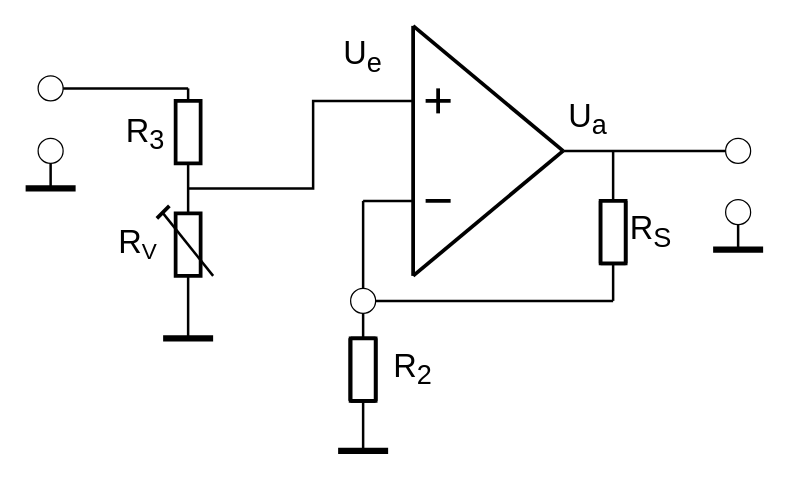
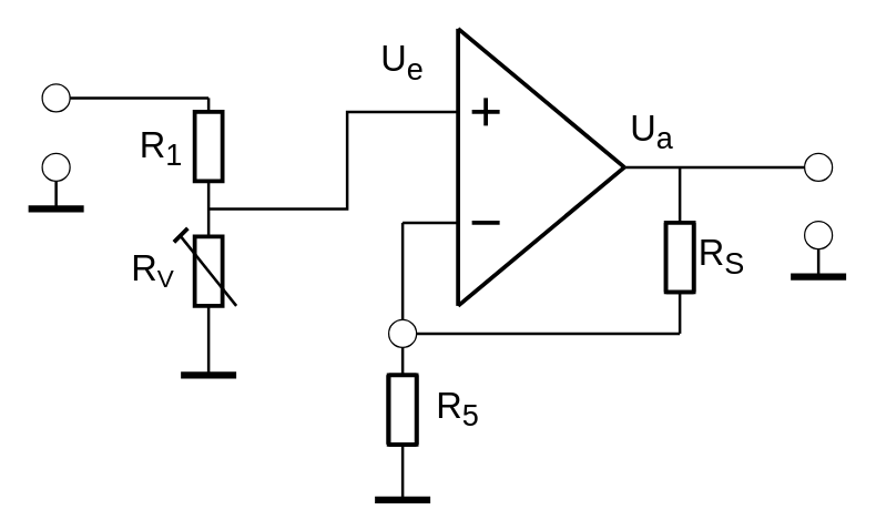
  <mxCell id="0" />
  <mxCell id="1" parent="0" />
  <mxCell id="2" value="" style="endArrow=none;html=1;rounded=0;strokeColor=#000000;strokeWidth=3;" parent="1" edge="1"><mxGeometry width="50" height="50" relative="1" as="geometry"><mxPoint x="330" y="220" as="sourcePoint" /><mxPoint x="330" y="20" as="targetPoint" /></mxGeometry></mxCell>
  <mxCell id="3" value="" style="endArrow=none;html=1;rounded=0;strokeColor=#000000;strokeWidth=3;" parent="1" edge="1"><mxGeometry width="50" height="50" relative="1" as="geometry"><mxPoint x="330" y="220" as="sourcePoint" /><mxPoint x="450" y="120" as="targetPoint" /></mxGeometry></mxCell>
  <mxCell id="4" value="" style="endArrow=none;html=1;rounded=0;strokeColor=#000000;strokeWidth=3;" parent="1" edge="1"><mxGeometry width="50" height="50" relative="1" as="geometry"><mxPoint x="330" y="20" as="sourcePoint" /><mxPoint x="450" y="120" as="targetPoint" /></mxGeometry></mxCell>
  <mxCell id="5" value="" style="endArrow=none;html=1;rounded=0;strokeColor=#000000;strokeWidth=3;" parent="1" edge="1"><mxGeometry width="50" height="50" relative="1" as="geometry"><mxPoint x="340" y="160" as="sourcePoint" /><mxPoint x="360" y="160" as="targetPoint" /></mxGeometry></mxCell>
  <mxCell id="6" value="" style="endArrow=none;html=1;rounded=0;strokeColor=#000000;strokeWidth=3;" parent="1" edge="1"><mxGeometry width="50" height="50" relative="1" as="geometry"><mxPoint x="340" y="80" as="sourcePoint" /><mxPoint x="360" y="80" as="targetPoint" /></mxGeometry></mxCell>
  <mxCell id="7" value="" style="endArrow=none;html=1;rounded=0;strokeColor=#000000;strokeWidth=3;" parent="1" edge="1"><mxGeometry width="50" height="50" relative="1" as="geometry"><mxPoint x="350" y="90" as="sourcePoint" /><mxPoint x="350" y="70" as="targetPoint" /></mxGeometry></mxCell>
  <mxCell id="8" value="" style="ellipse;whiteSpace=wrap;html=1;" parent="1" vertex="1"><mxGeometry x="30" y="60" width="20" height="20" as="geometry" /></mxCell>
  <mxCell id="9" value="" style="ellipse;whiteSpace=wrap;html=1;" parent="1" vertex="1"><mxGeometry x="30" y="110" width="20" height="20" as="geometry" /></mxCell>
  <mxCell id="10" value="" style="endArrow=none;html=1;rounded=0;strokeColor=#000000;strokeWidth=2;exitX=0.5;exitY=1;exitDx=0;exitDy=0;" parent="1" source="9" edge="1"><mxGeometry width="50" height="50" relative="1" as="geometry"><mxPoint x="50" y="80" as="sourcePoint" /><mxPoint x="40" y="150" as="targetPoint" /></mxGeometry></mxCell>
  <mxCell id="11" value="" style="endArrow=none;html=1;rounded=0;strokeColor=#000000;strokeWidth=5;" parent="1" edge="1"><mxGeometry width="50" height="50" relative="1" as="geometry"><mxPoint x="60" y="150" as="sourcePoint" /><mxPoint x="20" y="150" as="targetPoint" /></mxGeometry></mxCell>
  <mxCell id="12" value="" style="endArrow=none;html=1;rounded=0;strokeColor=#000000;strokeWidth=2;" parent="1" edge="1"><mxGeometry width="50" height="50" relative="1" as="geometry"><mxPoint x="290" y="160" as="sourcePoint" /><mxPoint x="330" y="160" as="targetPoint" /></mxGeometry></mxCell>
  <mxCell id="13" value="" style="endArrow=none;html=1;rounded=0;strokeColor=#000000;strokeWidth=2;" parent="1" target="14" edge="1"><mxGeometry width="50" height="50" relative="1" as="geometry"><mxPoint x="290" y="160" as="sourcePoint" /><mxPoint x="290" y="280" as="targetPoint" /></mxGeometry></mxCell>
  <mxCell id="14" value="" style="ellipse;whiteSpace=wrap;html=1;" parent="1" vertex="1"><mxGeometry x="280" y="230" width="20" height="20" as="geometry" /></mxCell>
  <mxCell id="15" value="" style="endArrow=none;html=1;rounded=0;strokeColor=#000000;strokeWidth=2;exitX=0.5;exitY=1;exitDx=0;exitDy=0;" parent="1" source="14" edge="1"><mxGeometry width="50" height="50" relative="1" as="geometry"><mxPoint x="250" y="270" as="sourcePoint" /><mxPoint x="290" y="270" as="targetPoint" /></mxGeometry></mxCell>
  <mxCell id="16" value="" style="endArrow=none;html=1;rounded=0;strokeColor=#000000;strokeWidth=5;" parent="1" edge="1"><mxGeometry width="50" height="50" relative="1" as="geometry"><mxPoint x="310" y="360" as="sourcePoint" /><mxPoint x="270" y="360" as="targetPoint" /></mxGeometry></mxCell>
  <mxCell id="17" value="" style="endArrow=none;html=1;rounded=0;strokeColor=#000000;strokeWidth=2;entryX=1;entryY=0.5;entryDx=0;entryDy=0;" parent="1" target="14" edge="1"><mxGeometry width="50" height="50" relative="1" as="geometry"><mxPoint x="490" y="240" as="sourcePoint" /><mxPoint x="300" y="280" as="targetPoint" /><Array as="points"><mxPoint x="330" y="240" /></Array></mxGeometry></mxCell>
  <mxCell id="18" value="" style="endArrow=none;html=1;rounded=0;strokeColor=#000000;strokeWidth=3;" parent="1" edge="1"><mxGeometry width="50" height="50" relative="1" as="geometry"><mxPoint x="300" y="270" as="sourcePoint" /><mxPoint x="280" y="270" as="targetPoint" /></mxGeometry></mxCell>
  <mxCell id="19" value="" style="endArrow=none;html=1;rounded=0;strokeColor=#000000;strokeWidth=3;" parent="1" edge="1"><mxGeometry width="50" height="50" relative="1" as="geometry"><mxPoint x="300" y="320" as="sourcePoint" /><mxPoint x="280" y="320" as="targetPoint" /></mxGeometry></mxCell>
  <mxCell id="20" value="" style="endArrow=none;html=1;rounded=0;strokeColor=#000000;strokeWidth=3;" parent="1" edge="1"><mxGeometry width="50" height="50" relative="1" as="geometry"><mxPoint x="300" y="270" as="sourcePoint" /><mxPoint x="300" y="320" as="targetPoint" /></mxGeometry></mxCell>
  <mxCell id="21" value="" style="endArrow=none;html=1;rounded=0;strokeColor=#000000;strokeWidth=3;" parent="1" edge="1"><mxGeometry width="50" height="50" relative="1" as="geometry"><mxPoint x="280" y="270" as="sourcePoint" /><mxPoint x="280" y="320" as="targetPoint" /></mxGeometry></mxCell>
  <mxCell id="22" value="" style="endArrow=none;html=1;rounded=0;strokeColor=#000000;strokeWidth=2;" parent="1" edge="1"><mxGeometry width="50" height="50" relative="1" as="geometry"><mxPoint x="290" y="360" as="sourcePoint" /><mxPoint x="290" y="320" as="targetPoint" /></mxGeometry></mxCell>
  <mxCell id="23" value="" style="endArrow=none;html=1;rounded=0;strokeColor=#000000;strokeWidth=3;" parent="1" edge="1"><mxGeometry width="50" height="50" relative="1" as="geometry"><mxPoint x="500" y="160" as="sourcePoint" /><mxPoint x="480" y="160" as="targetPoint" /></mxGeometry></mxCell>
  <mxCell id="24" value="" style="endArrow=none;html=1;rounded=0;strokeColor=#000000;strokeWidth=3;" parent="1" edge="1"><mxGeometry width="50" height="50" relative="1" as="geometry"><mxPoint x="500" y="210" as="sourcePoint" /><mxPoint x="480" y="210" as="targetPoint" /></mxGeometry></mxCell>
  <mxCell id="25" value="" style="endArrow=none;html=1;rounded=0;strokeColor=#000000;strokeWidth=3;" parent="1" edge="1"><mxGeometry width="50" height="50" relative="1" as="geometry"><mxPoint x="500" y="160" as="sourcePoint" /><mxPoint x="500" y="210" as="targetPoint" /></mxGeometry></mxCell>
  <mxCell id="26" value="" style="endArrow=none;html=1;rounded=0;strokeColor=#000000;strokeWidth=3;" parent="1" edge="1"><mxGeometry width="50" height="50" relative="1" as="geometry"><mxPoint x="480" y="160" as="sourcePoint" /><mxPoint x="480" y="210" as="targetPoint" /></mxGeometry></mxCell>
  <mxCell id="27" value="" style="endArrow=none;html=1;rounded=0;strokeColor=#000000;strokeWidth=2;" parent="1" edge="1"><mxGeometry width="50" height="50" relative="1" as="geometry"><mxPoint x="490" y="240" as="sourcePoint" /><mxPoint x="490" y="210" as="targetPoint" /><Array as="points" /></mxGeometry></mxCell>
  <mxCell id="28" value="" style="endArrow=none;html=1;rounded=0;strokeColor=#000000;strokeWidth=2;" parent="1" edge="1"><mxGeometry width="50" height="50" relative="1" as="geometry"><mxPoint x="490" y="160" as="sourcePoint" /><mxPoint x="490" y="120" as="targetPoint" /><Array as="points" /></mxGeometry></mxCell>
  <mxCell id="29" value="&lt;font color=&quot;#000000&quot; style=&quot;font-size: 26px;&quot;&gt;U&lt;sub&gt;e&lt;/sub&gt;&lt;/font&gt;" style="text;html=1;strokeColor=none;fillColor=none;align=center;verticalAlign=middle;whiteSpace=wrap;rounded=0;" parent="1" vertex="1"><mxGeometry x="260" y="30" width="60" height="30" as="geometry" /></mxCell>
  <mxCell id="30" value="&lt;font color=&quot;#000000&quot;&gt;&lt;span style=&quot;font-size: 26px;&quot;&gt;R&lt;sub&gt;S&lt;/sub&gt;&lt;/span&gt;&lt;/font&gt;" style="text;html=1;strokeColor=none;fillColor=none;align=center;verticalAlign=middle;whiteSpace=wrap;rounded=0;" parent="1" vertex="1"><mxGeometry x="491" y="170" width="59" height="30" as="geometry" /></mxCell>
- <mxCell id="31" value="&lt;font color=&quot;#000000&quot;&gt;&lt;span style=&quot;font-size: 26px;&quot;&gt;R&lt;sub&gt;2&lt;/sub&gt;&lt;/span&gt;&lt;/font&gt;" style="text;html=1;strokeColor=none;fillColor=none;align=center;verticalAlign=middle;whiteSpace=wrap;rounded=0;" parent="1" vertex="1"><mxGeometry x="300" y="280" width="60" height="30" as="geometry" /></mxCell>
+ <mxCell id="31" value="&lt;font color=&quot;#000000&quot;&gt;&lt;span style=&quot;font-size: 26px;&quot;&gt;R&lt;sub&gt;5&lt;/sub&gt;&lt;/span&gt;&lt;/font&gt;" style="text;html=1;strokeColor=none;fillColor=none;align=center;verticalAlign=middle;whiteSpace=wrap;rounded=0;" parent="1" vertex="1"><mxGeometry x="300" y="280" width="60" height="30" as="geometry" /></mxCell>
  <mxCell id="32" value="" style="endArrow=none;html=1;rounded=0;strokeColor=#000000;strokeWidth=2;" parent="1" edge="1"><mxGeometry width="50" height="50" relative="1" as="geometry"><mxPoint x="590" y="120" as="sourcePoint" /><mxPoint x="450" y="120" as="targetPoint" /><Array as="points" /></mxGeometry></mxCell>
  <mxCell id="33" value="" style="endArrow=none;html=1;rounded=0;strokeColor=#000000;strokeWidth=3;" parent="1" edge="1"><mxGeometry width="50" height="50" relative="1" as="geometry"><mxPoint x="299.77" y="319.89" as="sourcePoint" /><mxPoint x="279.77" y="319.89" as="targetPoint" /></mxGeometry></mxCell>
  <mxCell id="34" value="" style="endArrow=none;html=1;rounded=0;strokeColor=#000000;strokeWidth=3;" parent="1" edge="1"><mxGeometry width="50" height="50" relative="1" as="geometry"><mxPoint x="299.77" y="269.89" as="sourcePoint" /><mxPoint x="299.77" y="319.89" as="targetPoint" /></mxGeometry></mxCell>
  <mxCell id="35" value="" style="endArrow=none;html=1;rounded=0;strokeColor=#000000;strokeWidth=3;" parent="1" edge="1"><mxGeometry width="50" height="50" relative="1" as="geometry"><mxPoint x="279.77" y="269.89" as="sourcePoint" /><mxPoint x="279.77" y="319.89" as="targetPoint" /></mxGeometry></mxCell>
  <mxCell id="36" value="&lt;font color=&quot;#000000&quot; style=&quot;font-size: 26px;&quot;&gt;U&lt;sub&gt;a&lt;/sub&gt;&lt;/font&gt;" style="text;html=1;strokeColor=none;fillColor=none;align=center;verticalAlign=middle;whiteSpace=wrap;rounded=0;" parent="1" vertex="1"><mxGeometry x="440" y="80" width="60" height="30" as="geometry" /></mxCell>
  <mxCell id="37" value="" style="ellipse;whiteSpace=wrap;html=1;" parent="1" vertex="1"><mxGeometry x="580" y="159" width="20" height="20" as="geometry" /></mxCell>
  <mxCell id="38" value="" style="endArrow=none;html=1;rounded=0;strokeColor=#000000;strokeWidth=2;exitX=0.5;exitY=1;exitDx=0;exitDy=0;" parent="1" source="37" edge="1"><mxGeometry width="50" height="50" relative="1" as="geometry"><mxPoint x="600" y="129" as="sourcePoint" /><mxPoint x="590" y="199" as="targetPoint" /></mxGeometry></mxCell>
  <mxCell id="39" value="" style="endArrow=none;html=1;rounded=0;strokeColor=#000000;strokeWidth=5;" parent="1" edge="1"><mxGeometry width="50" height="50" relative="1" as="geometry"><mxPoint x="610" y="199" as="sourcePoint" /><mxPoint x="570" y="199" as="targetPoint" /></mxGeometry></mxCell>
  <mxCell id="40" value="" style="ellipse;whiteSpace=wrap;html=1;" parent="1" vertex="1"><mxGeometry x="580" y="110" width="20" height="20" as="geometry" /></mxCell>
  <mxCell id="41" value="" style="rounded=0;whiteSpace=wrap;html=1;strokeWidth=3;" parent="1" vertex="1"><mxGeometry x="280" y="270" width="20" height="50" as="geometry" /></mxCell>
  <mxCell id="42" value="" style="endArrow=none;html=1;rounded=0;strokeColor=#000000;strokeWidth=2;" parent="1" edge="1"><mxGeometry width="50" height="50" relative="1" as="geometry"><mxPoint x="150" y="220" as="sourcePoint" /><mxPoint x="150" y="270" as="targetPoint" /></mxGeometry></mxCell>
  <mxCell id="43" value="" style="endArrow=none;html=1;rounded=0;strokeColor=#000000;strokeWidth=5;" parent="1" edge="1"><mxGeometry width="50" height="50" relative="1" as="geometry"><mxPoint x="170" y="270" as="sourcePoint" /><mxPoint x="130" y="270" as="targetPoint" /></mxGeometry></mxCell>
  <mxCell id="44" value="&lt;font color=&quot;#000000&quot;&gt;&lt;span style=&quot;font-size: 26px;&quot;&gt;R&lt;/span&gt;&lt;span style=&quot;font-size: 21.667px;&quot;&gt;&lt;sub&gt;V&lt;/sub&gt;&lt;/span&gt;&lt;/font&gt;" style="text;html=1;strokeColor=none;fillColor=none;align=center;verticalAlign=middle;whiteSpace=wrap;rounded=0;" parent="1" vertex="1"><mxGeometry x="80" y="180" width="60" height="30" as="geometry" /></mxCell>
  <mxCell id="45" value="" style="rounded=0;whiteSpace=wrap;html=1;strokeWidth=3;" vertex="1" parent="1"><mxGeometry x="480" y="160" width="20" height="50" as="geometry" /></mxCell>
  <mxCell id="46" value="" style="rounded=0;whiteSpace=wrap;html=1;strokeWidth=3;" vertex="1" parent="1"><mxGeometry x="140" y="80" width="20" height="50" as="geometry" /></mxCell>
  <mxCell id="47" value="" style="rounded=0;whiteSpace=wrap;html=1;strokeWidth=3;" vertex="1" parent="1"><mxGeometry x="140" y="170" width="20" height="50" as="geometry" /></mxCell>
  <mxCell id="48" value="" style="endArrow=none;html=1;rounded=0;strokeWidth=2;" edge="1" parent="1"><mxGeometry width="50" height="50" relative="1" as="geometry"><mxPoint x="170" y="220" as="sourcePoint" /><mxPoint x="130" y="170" as="targetPoint" /></mxGeometry></mxCell>
  <mxCell id="49" value="" style="endArrow=none;html=1;rounded=0;strokeWidth=3;" edge="1" parent="1"><mxGeometry width="50" height="50" relative="1" as="geometry"><mxPoint x="135" y="164" as="sourcePoint" /><mxPoint x="125" y="174" as="targetPoint" /></mxGeometry></mxCell>
  <mxCell id="50" value="" style="endArrow=none;html=1;rounded=0;strokeColor=#000000;strokeWidth=2;exitX=1;exitY=0.5;exitDx=0;exitDy=0;" edge="1" parent="1" source="8"><mxGeometry width="50" height="50" relative="1" as="geometry"><mxPoint x="300" y="170" as="sourcePoint" /><mxPoint x="150" y="70" as="targetPoint" /></mxGeometry></mxCell>
  <mxCell id="51" value="" style="endArrow=none;html=1;rounded=0;strokeColor=#000000;strokeWidth=2;exitX=0.5;exitY=0;exitDx=0;exitDy=0;entryX=0.5;entryY=1;entryDx=0;entryDy=0;" edge="1" parent="1" source="47" target="46"><mxGeometry width="50" height="50" relative="1" as="geometry"><mxPoint x="60" y="80" as="sourcePoint" /><mxPoint x="160" y="80" as="targetPoint" /><Array as="points"><mxPoint x="150" y="150" /></Array></mxGeometry></mxCell>
  <mxCell id="52" value="" style="endArrow=none;html=1;rounded=0;strokeColor=#000000;strokeWidth=2;" edge="1" parent="1"><mxGeometry width="50" height="50" relative="1" as="geometry"><mxPoint x="150" y="80" as="sourcePoint" /><mxPoint x="150" y="70" as="targetPoint" /></mxGeometry></mxCell>
  <mxCell id="53" value="" style="endArrow=none;html=1;rounded=0;strokeColor=#000000;strokeWidth=2;" edge="1" parent="1"><mxGeometry width="50" height="50" relative="1" as="geometry"><mxPoint x="160" y="90" as="sourcePoint" /><mxPoint x="160" y="80" as="targetPoint" /></mxGeometry></mxCell>
  <mxCell id="54" value="" style="endArrow=none;html=1;rounded=0;strokeColor=#000000;strokeWidth=2;" edge="1" parent="1"><mxGeometry width="50" height="50" relative="1" as="geometry"><mxPoint x="150" y="150" as="sourcePoint" /><mxPoint x="330" y="80" as="targetPoint" /><Array as="points"><mxPoint x="250" y="150" /><mxPoint x="250" y="80" /></Array></mxGeometry></mxCell>
- <mxCell id="55" value="&lt;font color=&quot;#000000&quot;&gt;&lt;span style=&quot;font-size: 26px;&quot;&gt;R&lt;sub&gt;3&lt;/sub&gt;&lt;/span&gt;&lt;/font&gt;" style="text;html=1;strokeColor=none;fillColor=none;align=center;verticalAlign=middle;whiteSpace=wrap;rounded=0;" vertex="1" parent="1"><mxGeometry x="86" y="92" width="60" height="30" as="geometry" /></mxCell>
+ <mxCell id="55" value="&lt;font color=&quot;#000000&quot;&gt;&lt;span style=&quot;font-size: 26px;&quot;&gt;R&lt;sub&gt;1&lt;/sub&gt;&lt;/span&gt;&lt;/font&gt;" style="text;html=1;strokeColor=none;fillColor=none;align=center;verticalAlign=middle;whiteSpace=wrap;rounded=0;" vertex="1" parent="1"><mxGeometry x="86" y="92" width="60" height="30" as="geometry" /></mxCell>
